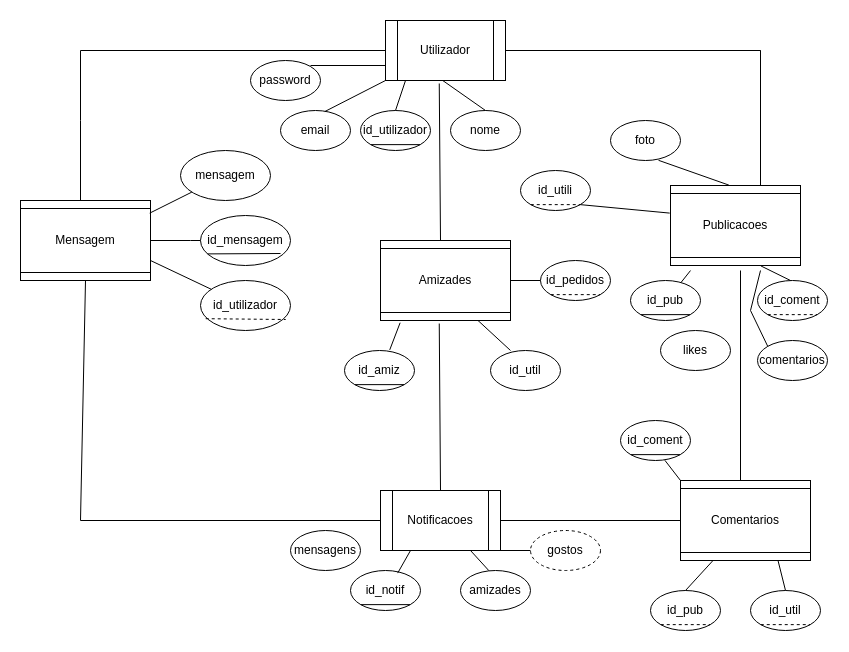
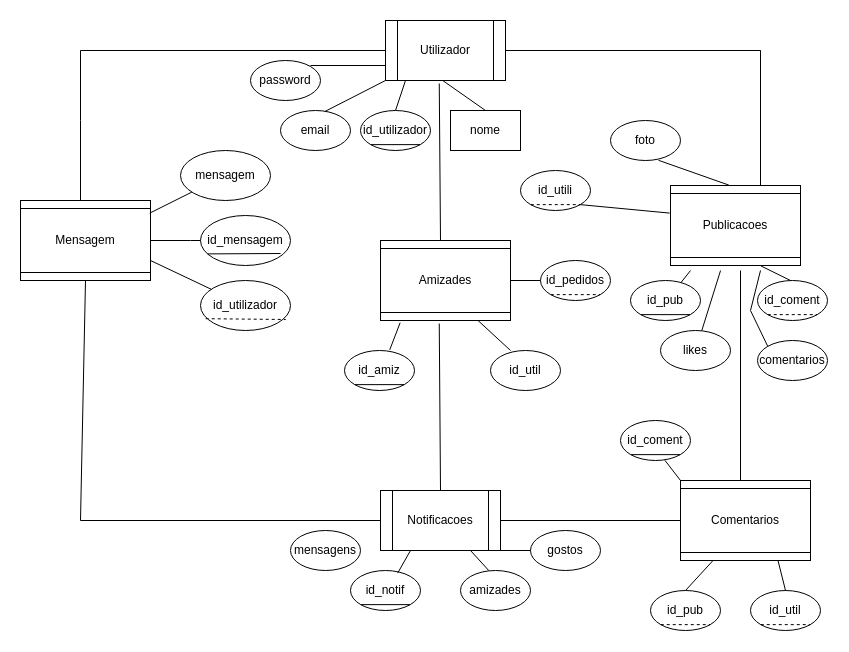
  <mxCell id="0" />
  <mxCell id="1" parent="0" />
  <mxCell id="2" value="" style="endArrow=none;html=1;rounded=0;entryX=0;entryY=0.5;entryDx=0;entryDy=0;" edge="1" parent="1" target="11"><mxGeometry width="50" height="50" relative="1" as="geometry"><mxPoint x="80" y="200" as="sourcePoint" /><mxPoint x="350" y="50" as="targetPoint" /><Array as="points"><mxPoint x="80" y="120" /><mxPoint x="80" y="50" /></Array></mxGeometry></mxCell>
  <mxCell id="3" value="id_utilizador" style="ellipse;whiteSpace=wrap;html=1;" vertex="1" parent="1"><mxGeometry x="360" y="110" width="70" height="40" as="geometry" /></mxCell>
  <mxCell id="4" value="" style="endArrow=none;html=1;rounded=0;entryX=0.5;entryY=1;entryDx=0;entryDy=0;exitX=0.5;exitY=0;exitDx=0;exitDy=0;" edge="1" parent="1" source="3"><mxGeometry width="50" height="50" relative="1" as="geometry"><mxPoint x="390" y="130" as="sourcePoint" /><mxPoint x="405" y="80" as="targetPoint" /></mxGeometry></mxCell>
- <mxCell id="5" value="nome" style="ellipse;whiteSpace=wrap;html=1;" vertex="1" parent="1"><mxGeometry x="450" y="110" width="70" height="40" as="geometry" /></mxCell>
+ <mxCell id="5" value="nome" style="whiteSpace=wrap;html=1;rounded=0;" vertex="1" parent="1"><mxGeometry x="450" y="110" width="70" height="40" as="geometry" /></mxCell>
  <mxCell id="6" value="" style="endArrow=none;html=1;rounded=0;entryX=0.836;entryY=0.997;entryDx=0;entryDy=0;exitX=0.5;exitY=0;exitDx=0;exitDy=0;entryPerimeter=0;" edge="1" parent="1" source="5"><mxGeometry width="50" height="50" relative="1" as="geometry"><mxPoint x="415" y="120" as="sourcePoint" /><mxPoint x="441.96" y="79.82" as="targetPoint" /><Array as="points" /></mxGeometry></mxCell>
  <mxCell id="7" value="email" style="ellipse;whiteSpace=wrap;html=1;" vertex="1" parent="1"><mxGeometry x="280" y="110" width="70" height="40" as="geometry" /></mxCell>
  <mxCell id="8" value="" style="endArrow=none;html=1;rounded=0;exitX=0.634;exitY=0.025;exitDx=0;exitDy=0;exitPerimeter=0;entryX=0;entryY=1;entryDx=0;entryDy=0;" edge="1" parent="1" source="7" target="11"><mxGeometry width="50" height="50" relative="1" as="geometry"><mxPoint x="415" y="120" as="sourcePoint" /><mxPoint x="370" y="80" as="targetPoint" /><Array as="points" /></mxGeometry></mxCell>
  <mxCell id="9" value="password" style="ellipse;whiteSpace=wrap;html=1;" vertex="1" parent="1"><mxGeometry x="250" y="60" width="70" height="40" as="geometry" /></mxCell>
  <mxCell id="10" value="" style="endArrow=none;html=1;rounded=0;exitX=0;exitY=0.75;exitDx=0;exitDy=0;" edge="1" parent="1" source="11"><mxGeometry width="50" height="50" relative="1" as="geometry"><mxPoint x="350" y="65" as="sourcePoint" /><mxPoint x="310" y="65" as="targetPoint" /></mxGeometry></mxCell>
  <mxCell id="11" value="Utilizador" style="shape=process;whiteSpace=wrap;html=1;backgroundOutline=1;" vertex="1" parent="1"><mxGeometry x="385" y="20" width="120" height="60" as="geometry" /></mxCell>
  <mxCell id="12" value="" style="endArrow=none;html=1;rounded=0;exitX=0;exitY=1;exitDx=0;exitDy=0;entryX=1;entryY=1;entryDx=0;entryDy=0;" edge="1" parent="1" source="3" target="3"><mxGeometry width="50" height="50" relative="1" as="geometry"><mxPoint x="390" y="200" as="sourcePoint" /><mxPoint x="440" y="150" as="targetPoint" /></mxGeometry></mxCell>
  <mxCell id="13" value="Mensagem" style="shape=process;whiteSpace=wrap;html=1;backgroundOutline=1;direction=south;" vertex="1" parent="1"><mxGeometry x="20" y="200" width="130" height="80" as="geometry" /></mxCell>
  <mxCell id="14" value="id_mensagem" style="ellipse;whiteSpace=wrap;html=1;" vertex="1" parent="1"><mxGeometry x="200" y="215" width="90" height="50" as="geometry" /></mxCell>
  <mxCell id="15" value="" style="endArrow=none;html=1;rounded=0;entryX=0.5;entryY=0;entryDx=0;entryDy=0;exitX=0;exitY=0.5;exitDx=0;exitDy=0;" edge="1" parent="1" source="14" target="13"><mxGeometry width="50" height="50" relative="1" as="geometry"><mxPoint x="415" y="120" as="sourcePoint" /><mxPoint x="415" y="90" as="targetPoint" /><Array as="points"><mxPoint x="190" y="240" /><mxPoint x="150" y="240" /></Array></mxGeometry></mxCell>
  <mxCell id="16" value="id_utilizador" style="ellipse;whiteSpace=wrap;html=1;" vertex="1" parent="1"><mxGeometry x="200" y="280" width="90" height="50" as="geometry" /></mxCell>
  <mxCell id="17" value="" style="endArrow=none;html=1;rounded=0;entryX=0.75;entryY=0;entryDx=0;entryDy=0;" edge="1" parent="1" source="16" target="13"><mxGeometry width="50" height="50" relative="1" as="geometry"><mxPoint x="495" y="120" as="sourcePoint" /><mxPoint x="451.96" y="89.82" as="targetPoint" /><Array as="points" /></mxGeometry></mxCell>
  <mxCell id="18" value="mensagem" style="ellipse;whiteSpace=wrap;html=1;" vertex="1" parent="1"><mxGeometry x="180" y="150" width="90" height="50" as="geometry" /></mxCell>
  <mxCell id="19" value="" style="endArrow=none;html=1;rounded=0;entryX=0.158;entryY=0.006;entryDx=0;entryDy=0;entryPerimeter=0;" edge="1" parent="1" source="18" target="13"><mxGeometry width="50" height="50" relative="1" as="geometry"><mxPoint x="230.757" y="308.78" as="sourcePoint" /><mxPoint x="170" y="280" as="targetPoint" /><Array as="points" /></mxGeometry></mxCell>
  <mxCell id="20" value="" style="endArrow=none;html=1;rounded=0;entryX=0.076;entryY=0.768;entryDx=0;entryDy=0;entryPerimeter=0;" edge="1" parent="1" target="14"><mxGeometry width="50" height="50" relative="1" as="geometry"><mxPoint x="280" y="253" as="sourcePoint" /><mxPoint x="160" y="270" as="targetPoint" /><Array as="points" /></mxGeometry></mxCell>
  <mxCell id="21" value="" style="endArrow=none;dashed=1;html=1;rounded=0;exitX=0.058;exitY=0.764;exitDx=0;exitDy=0;exitPerimeter=0;entryX=0.947;entryY=0.78;entryDx=0;entryDy=0;entryPerimeter=0;" edge="1" parent="1" source="16" target="16"><mxGeometry width="50" height="50" relative="1" as="geometry"><mxPoint x="230" y="400" as="sourcePoint" /><mxPoint x="280" y="350" as="targetPoint" /></mxGeometry></mxCell>
  <mxCell id="22" value="" style="endArrow=none;html=1;rounded=0;exitX=1;exitY=0.5;exitDx=0;exitDy=0;" edge="1" parent="1" source="11"><mxGeometry width="50" height="50" relative="1" as="geometry"><mxPoint x="550" y="90" as="sourcePoint" /><mxPoint x="760" y="50" as="targetPoint" /><Array as="points"><mxPoint x="760" y="50" /><mxPoint x="760" y="190" /></Array></mxGeometry></mxCell>
  <mxCell id="23" value="Publicacoes" style="shape=process;whiteSpace=wrap;html=1;backgroundOutline=1;direction=south;" vertex="1" parent="1"><mxGeometry x="670" y="185" width="130" height="80" as="geometry" /></mxCell>
  <mxCell id="24" value="id_pub" style="ellipse;whiteSpace=wrap;html=1;" vertex="1" parent="1"><mxGeometry x="630" y="280" width="70" height="40" as="geometry" /></mxCell>
  <mxCell id="25" value="id_coment" style="ellipse;whiteSpace=wrap;html=1;" vertex="1" parent="1"><mxGeometry x="757" y="280" width="70" height="40" as="geometry" /></mxCell>
  <mxCell id="26" value="foto" style="ellipse;whiteSpace=wrap;html=1;" vertex="1" parent="1"><mxGeometry x="610" y="120" width="70" height="40" as="geometry" /></mxCell>
  <mxCell id="27" value="id_utili" style="ellipse;whiteSpace=wrap;html=1;" vertex="1" parent="1"><mxGeometry x="520" y="170" width="70" height="40" as="geometry" /></mxCell>
  <mxCell id="28" value="" style="endArrow=none;html=1;rounded=0;entryX=0.686;entryY=0.995;entryDx=0;entryDy=0;exitX=-0.005;exitY=0.551;exitDx=0;exitDy=0;entryPerimeter=0;exitPerimeter=0;" edge="1" parent="1" source="23" target="26"><mxGeometry width="50" height="50" relative="1" as="geometry"><mxPoint x="495" y="120" as="sourcePoint" /><mxPoint x="451.96" y="89.82" as="targetPoint" /><Array as="points" /></mxGeometry></mxCell>
  <mxCell id="29" value="" style="endArrow=none;html=1;rounded=0;entryX=1;entryY=1;entryDx=0;entryDy=0;exitX=0.345;exitY=1.006;exitDx=0;exitDy=0;exitPerimeter=0;" edge="1" parent="1" source="23" target="27"><mxGeometry width="50" height="50" relative="1" as="geometry"><mxPoint x="738.37" y="194.6" as="sourcePoint" /><mxPoint x="688.02" y="169.8" as="targetPoint" /><Array as="points" /></mxGeometry></mxCell>
  <mxCell id="30" value="" style="endArrow=none;html=1;rounded=0;exitX=1.063;exitY=0.846;exitDx=0;exitDy=0;exitPerimeter=0;" edge="1" parent="1" source="23" target="24"><mxGeometry width="50" height="50" relative="1" as="geometry"><mxPoint x="679.22" y="222.6" as="sourcePoint" /><mxPoint x="649.749" y="214.142" as="targetPoint" /><Array as="points" /></mxGeometry></mxCell>
  <mxCell id="31" value="" style="endArrow=none;html=1;rounded=0;entryX=1.005;entryY=0.305;entryDx=0;entryDy=0;entryPerimeter=0;" edge="1" parent="1" target="23"><mxGeometry width="50" height="50" relative="1" as="geometry"><mxPoint x="790" y="280" as="sourcePoint" /><mxPoint x="770" y="277" as="targetPoint" /><Array as="points" /></mxGeometry></mxCell>
  <mxCell id="32" value="" style="endArrow=none;html=1;rounded=0;entryX=1;entryY=1;entryDx=0;entryDy=0;exitX=0;exitY=1;exitDx=0;exitDy=0;" edge="1" parent="1" source="24" target="24"><mxGeometry width="50" height="50" relative="1" as="geometry"><mxPoint x="640" y="380" as="sourcePoint" /><mxPoint x="690" y="330" as="targetPoint" /></mxGeometry></mxCell>
  <mxCell id="33" value="" style="endArrow=none;dashed=1;html=1;rounded=0;entryX=1;entryY=1;entryDx=0;entryDy=0;exitX=0;exitY=1;exitDx=0;exitDy=0;" edge="1" parent="1" source="25" target="25"><mxGeometry width="50" height="50" relative="1" as="geometry"><mxPoint x="750" y="370" as="sourcePoint" /><mxPoint x="800" y="320" as="targetPoint" /></mxGeometry></mxCell>
  <mxCell id="34" value="" style="endArrow=none;dashed=1;html=1;rounded=0;entryX=1;entryY=1;entryDx=0;entryDy=0;exitX=0;exitY=1;exitDx=0;exitDy=0;" edge="1" parent="1" source="27" target="27"><mxGeometry width="50" height="50" relative="1" as="geometry"><mxPoint x="777.251" y="324.142" as="sourcePoint" /><mxPoint x="826.749" y="324.142" as="targetPoint" /></mxGeometry></mxCell>
  <mxCell id="35" value="" style="endArrow=none;html=1;rounded=0;entryX=0.448;entryY=1.05;entryDx=0;entryDy=0;entryPerimeter=0;" edge="1" parent="1" target="11"><mxGeometry width="50" height="50" relative="1" as="geometry"><mxPoint x="440" y="240" as="sourcePoint" /><mxPoint x="440" y="90" as="targetPoint" /></mxGeometry></mxCell>
  <mxCell id="36" value="Amizades" style="shape=process;whiteSpace=wrap;html=1;backgroundOutline=1;direction=south;" vertex="1" parent="1"><mxGeometry x="380" y="240" width="130" height="80" as="geometry" /></mxCell>
  <mxCell id="37" value="id_amiz" style="ellipse;whiteSpace=wrap;html=1;" vertex="1" parent="1"><mxGeometry x="344" y="350" width="70" height="40" as="geometry" /></mxCell>
  <mxCell id="38" value="id_util" style="ellipse;whiteSpace=wrap;html=1;" vertex="1" parent="1"><mxGeometry x="490" y="350" width="70" height="40" as="geometry" /></mxCell>
  <mxCell id="39" value="id_pedidos" style="ellipse;whiteSpace=wrap;html=1;" vertex="1" parent="1"><mxGeometry x="540" y="260" width="70" height="40" as="geometry" /></mxCell>
  <mxCell id="40" value="" style="endArrow=none;html=1;rounded=0;entryX=0.5;entryY=0;entryDx=0;entryDy=0;exitX=0;exitY=0.5;exitDx=0;exitDy=0;" edge="1" parent="1" source="39" target="36"><mxGeometry width="50" height="50" relative="1" as="geometry"><mxPoint x="679.22" y="222.6" as="sourcePoint" /><mxPoint x="649.749" y="214.142" as="targetPoint" /><Array as="points" /></mxGeometry></mxCell>
  <mxCell id="41" value="" style="endArrow=none;html=1;rounded=0;entryX=1;entryY=0.25;entryDx=0;entryDy=0;exitX=0.286;exitY=0;exitDx=0;exitDy=0;exitPerimeter=0;" edge="1" parent="1" source="38" target="36"><mxGeometry width="50" height="50" relative="1" as="geometry"><mxPoint x="550" y="290" as="sourcePoint" /><mxPoint x="520" y="290" as="targetPoint" /><Array as="points" /></mxGeometry></mxCell>
  <mxCell id="42" value="" style="endArrow=none;html=1;rounded=0;entryX=1.028;entryY=0.849;entryDx=0;entryDy=0;exitX=0.646;exitY=-0.015;exitDx=0;exitDy=0;entryPerimeter=0;exitPerimeter=0;" edge="1" parent="1" source="37" target="36"><mxGeometry width="50" height="50" relative="1" as="geometry"><mxPoint x="560" y="300" as="sourcePoint" /><mxPoint x="530" y="300" as="targetPoint" /><Array as="points" /></mxGeometry></mxCell>
  <mxCell id="43" value="" style="endArrow=none;html=1;rounded=0;entryX=0;entryY=1;entryDx=0;entryDy=0;exitX=1;exitY=1;exitDx=0;exitDy=0;" edge="1" parent="1" source="37" target="37"><mxGeometry width="50" height="50" relative="1" as="geometry"><mxPoint x="570" y="310" as="sourcePoint" /><mxPoint x="540" y="310" as="targetPoint" /><Array as="points" /></mxGeometry></mxCell>
  <mxCell id="44" value="" style="endArrow=none;dashed=1;html=1;rounded=0;entryX=1;entryY=1;entryDx=0;entryDy=0;exitX=0;exitY=1;exitDx=0;exitDy=0;" edge="1" parent="1" source="39" target="39"><mxGeometry width="50" height="50" relative="1" as="geometry"><mxPoint x="777.251" y="324.142" as="sourcePoint" /><mxPoint x="826.749" y="324.142" as="targetPoint" /></mxGeometry></mxCell>
  <mxCell id="45" value="" style="endArrow=none;html=1;rounded=0;" edge="1" parent="1"><mxGeometry width="50" height="50" relative="1" as="geometry"><mxPoint x="740" y="480" as="sourcePoint" /><mxPoint x="740" y="270" as="targetPoint" /></mxGeometry></mxCell>
  <mxCell id="46" value="Comentarios" style="shape=process;whiteSpace=wrap;html=1;backgroundOutline=1;direction=south;" vertex="1" parent="1"><mxGeometry x="680" y="480" width="130" height="80" as="geometry" /></mxCell>
  <mxCell id="47" value="id_coment" style="ellipse;whiteSpace=wrap;html=1;" vertex="1" parent="1"><mxGeometry x="620" y="420" width="70" height="40" as="geometry" /></mxCell>
  <mxCell id="48" value="id_pub" style="ellipse;whiteSpace=wrap;html=1;" vertex="1" parent="1"><mxGeometry x="650" y="590" width="70" height="40" as="geometry" /></mxCell>
  <mxCell id="49" style="edgeStyle=orthogonalEdgeStyle;rounded=0;orthogonalLoop=1;jettySize=auto;html=1;exitX=0.5;exitY=1;exitDx=0;exitDy=0;" edge="1" parent="1" source="47" target="47"><mxGeometry relative="1" as="geometry" /></mxCell>
  <mxCell id="50" style="edgeStyle=orthogonalEdgeStyle;rounded=0;orthogonalLoop=1;jettySize=auto;html=1;exitX=0.5;exitY=1;exitDx=0;exitDy=0;" edge="1" parent="1" source="48" target="48"><mxGeometry relative="1" as="geometry" /></mxCell>
  <mxCell id="51" value="id_util" style="ellipse;whiteSpace=wrap;html=1;" vertex="1" parent="1"><mxGeometry x="750" y="590" width="70" height="40" as="geometry" /></mxCell>
  <mxCell id="52" value="" style="endArrow=none;html=1;rounded=0;entryX=0.634;entryY=0.995;entryDx=0;entryDy=0;exitX=0;exitY=1;exitDx=0;exitDy=0;entryPerimeter=0;" edge="1" parent="1" source="46" target="47"><mxGeometry width="50" height="50" relative="1" as="geometry"><mxPoint x="520.02" y="360" as="sourcePoint" /><mxPoint x="487.5" y="330" as="targetPoint" /><Array as="points" /></mxGeometry></mxCell>
  <mxCell id="53" value="" style="endArrow=none;html=1;rounded=0;entryX=1;entryY=0.75;entryDx=0;entryDy=0;exitX=0.5;exitY=0;exitDx=0;exitDy=0;" edge="1" parent="1" source="48" target="46"><mxGeometry width="50" height="50" relative="1" as="geometry"><mxPoint x="690" y="490" as="sourcePoint" /><mxPoint x="674.38" y="469.8" as="targetPoint" /><Array as="points" /></mxGeometry></mxCell>
  <mxCell id="54" value="" style="endArrow=none;html=1;rounded=0;entryX=1;entryY=0.25;entryDx=0;entryDy=0;exitX=0.5;exitY=0;exitDx=0;exitDy=0;" edge="1" parent="1" source="51" target="46"><mxGeometry width="50" height="50" relative="1" as="geometry"><mxPoint x="695" y="600" as="sourcePoint" /><mxPoint x="722.5" y="570" as="targetPoint" /><Array as="points" /></mxGeometry></mxCell>
  <mxCell id="55" value="" style="endArrow=none;html=1;rounded=0;entryX=1;entryY=1;entryDx=0;entryDy=0;exitX=0;exitY=1;exitDx=0;exitDy=0;" edge="1" parent="1" source="47" target="47"><mxGeometry width="50" height="50" relative="1" as="geometry"><mxPoint x="705" y="610" as="sourcePoint" /><mxPoint x="732.5" y="580" as="targetPoint" /><Array as="points" /></mxGeometry></mxCell>
  <mxCell id="56" value="" style="endArrow=none;dashed=1;html=1;rounded=0;entryX=1;entryY=1;entryDx=0;entryDy=0;exitX=0;exitY=1;exitDx=0;exitDy=0;" edge="1" parent="1" source="48" target="48"><mxGeometry width="50" height="50" relative="1" as="geometry"><mxPoint x="777.251" y="324.142" as="sourcePoint" /><mxPoint x="826.749" y="324.142" as="targetPoint" /></mxGeometry></mxCell>
  <mxCell id="57" value="" style="endArrow=none;dashed=1;html=1;rounded=0;entryX=1;entryY=1;entryDx=0;entryDy=0;exitX=0;exitY=1;exitDx=0;exitDy=0;" edge="1" parent="1" source="51" target="51"><mxGeometry width="50" height="50" relative="1" as="geometry"><mxPoint x="670.251" y="634.142" as="sourcePoint" /><mxPoint x="719.749" y="634.142" as="targetPoint" /></mxGeometry></mxCell>
  <mxCell id="58" value="likes" style="ellipse;whiteSpace=wrap;html=1;" vertex="1" parent="1"><mxGeometry x="660" y="330" width="70" height="40" as="geometry" /></mxCell>
+ <mxCell id="59" value="" style="endArrow=none;html=1;rounded=0;exitX=1.063;exitY=0.615;exitDx=0;exitDy=0;exitPerimeter=0;" edge="1" parent="1" source="23" target="58"><mxGeometry width="50" height="50" relative="1" as="geometry"><mxPoint x="700.02" y="280.04" as="sourcePoint" /><mxPoint x="690.467" y="292.059" as="targetPoint" /><Array as="points" /></mxGeometry></mxCell>
  <mxCell id="60" value="comentarios" style="ellipse;whiteSpace=wrap;html=1;" vertex="1" parent="1"><mxGeometry x="757" y="340" width="70" height="40" as="geometry" /></mxCell>
  <mxCell id="61" value="" style="endArrow=none;html=1;rounded=0;entryX=0;entryY=0;entryDx=0;entryDy=0;" edge="1" parent="1" target="60"><mxGeometry width="50" height="50" relative="1" as="geometry"><mxPoint x="760" y="270" as="sourcePoint" /><mxPoint x="711.228" y="340.319" as="targetPoint" /><Array as="points"><mxPoint x="750" y="310" /></Array></mxGeometry></mxCell>
  <mxCell id="62" value="Notificacoes" style="shape=process;whiteSpace=wrap;html=1;backgroundOutline=1;" vertex="1" parent="1"><mxGeometry x="380" y="490" width="120" height="60" as="geometry" /></mxCell>
  <mxCell id="63" value="" style="endArrow=none;html=1;rounded=0;entryX=1;entryY=0.5;entryDx=0;entryDy=0;exitX=0;exitY=0.5;exitDx=0;exitDy=0;" edge="1" parent="1" source="62" target="13"><mxGeometry width="50" height="50" relative="1" as="geometry"><mxPoint x="370" y="510" as="sourcePoint" /><mxPoint x="110" y="340" as="targetPoint" /><Array as="points"><mxPoint x="80" y="520" /></Array></mxGeometry></mxCell>
  <mxCell id="64" value="" style="endArrow=none;html=1;rounded=0;entryX=1;entryY=0.5;entryDx=0;entryDy=0;exitX=0.5;exitY=1;exitDx=0;exitDy=0;" edge="1" parent="1" source="46" target="62"><mxGeometry width="50" height="50" relative="1" as="geometry"><mxPoint x="690" y="490" as="sourcePoint" /><mxPoint x="674.38" y="469.8" as="targetPoint" /><Array as="points" /></mxGeometry></mxCell>
  <mxCell id="65" value="" style="endArrow=none;html=1;rounded=0;entryX=1.038;entryY=0.548;entryDx=0;entryDy=0;entryPerimeter=0;exitX=0.5;exitY=0;exitDx=0;exitDy=0;" edge="1" parent="1" source="62" target="36"><mxGeometry width="50" height="50" relative="1" as="geometry"><mxPoint x="430" y="460" as="sourcePoint" /><mxPoint x="480" y="410" as="targetPoint" /></mxGeometry></mxCell>
  <mxCell id="66" value="id_notif" style="ellipse;whiteSpace=wrap;html=1;" vertex="1" parent="1"><mxGeometry x="350" y="570" width="70" height="40" as="geometry" /></mxCell>
  <mxCell id="67" value="amizades" style="ellipse;whiteSpace=wrap;html=1;" vertex="1" parent="1"><mxGeometry x="460" y="570" width="70" height="40" as="geometry" /></mxCell>
- <mxCell id="68" value="gostos" style="ellipse;whiteSpace=wrap;html=1;dashed=1;" vertex="1" parent="1"><mxGeometry x="530" y="530" width="70" height="40" as="geometry" /></mxCell>
+ <mxCell id="68" value="gostos" style="ellipse;whiteSpace=wrap;html=1;" vertex="1" parent="1"><mxGeometry x="530" y="530" width="70" height="40" as="geometry" /></mxCell>
  <mxCell id="69" value="mensagens" style="ellipse;whiteSpace=wrap;html=1;" vertex="1" parent="1"><mxGeometry x="290" y="530" width="70" height="40" as="geometry" /></mxCell>
  <mxCell id="70" value="" style="endArrow=none;html=1;rounded=0;entryX=0;entryY=0.5;entryDx=0;entryDy=0;exitX=1;exitY=1;exitDx=0;exitDy=0;" edge="1" parent="1" source="62" target="68"><mxGeometry width="50" height="50" relative="1" as="geometry"><mxPoint x="640.251" y="464.142" as="sourcePoint" /><mxPoint x="689.749" y="464.142" as="targetPoint" /><Array as="points" /></mxGeometry></mxCell>
  <mxCell id="71" value="" style="endArrow=none;html=1;rounded=0;entryX=0.406;entryY=0.005;entryDx=0;entryDy=0;exitX=0.75;exitY=1;exitDx=0;exitDy=0;entryPerimeter=0;" edge="1" parent="1" source="62" target="67"><mxGeometry width="50" height="50" relative="1" as="geometry"><mxPoint x="510" y="560" as="sourcePoint" /><mxPoint x="540" y="560" as="targetPoint" /><Array as="points" /></mxGeometry></mxCell>
  <mxCell id="72" value="" style="endArrow=none;html=1;rounded=0;entryX=0.674;entryY=0.065;entryDx=0;entryDy=0;exitX=0.25;exitY=1;exitDx=0;exitDy=0;entryPerimeter=0;" edge="1" parent="1" source="62" target="66"><mxGeometry width="50" height="50" relative="1" as="geometry"><mxPoint x="480" y="560" as="sourcePoint" /><mxPoint x="498.42" y="580.2" as="targetPoint" /><Array as="points" /></mxGeometry></mxCell>
  <mxCell id="73" value="" style="endArrow=none;html=1;rounded=0;entryX=0;entryY=1;entryDx=0;entryDy=0;exitX=1;exitY=1;exitDx=0;exitDy=0;" edge="1" parent="1" source="66" target="66"><mxGeometry width="50" height="50" relative="1" as="geometry"><mxPoint x="430" y="570" as="sourcePoint" /><mxPoint x="417.18" y="592.6" as="targetPoint" /><Array as="points" /></mxGeometry></mxCell>
